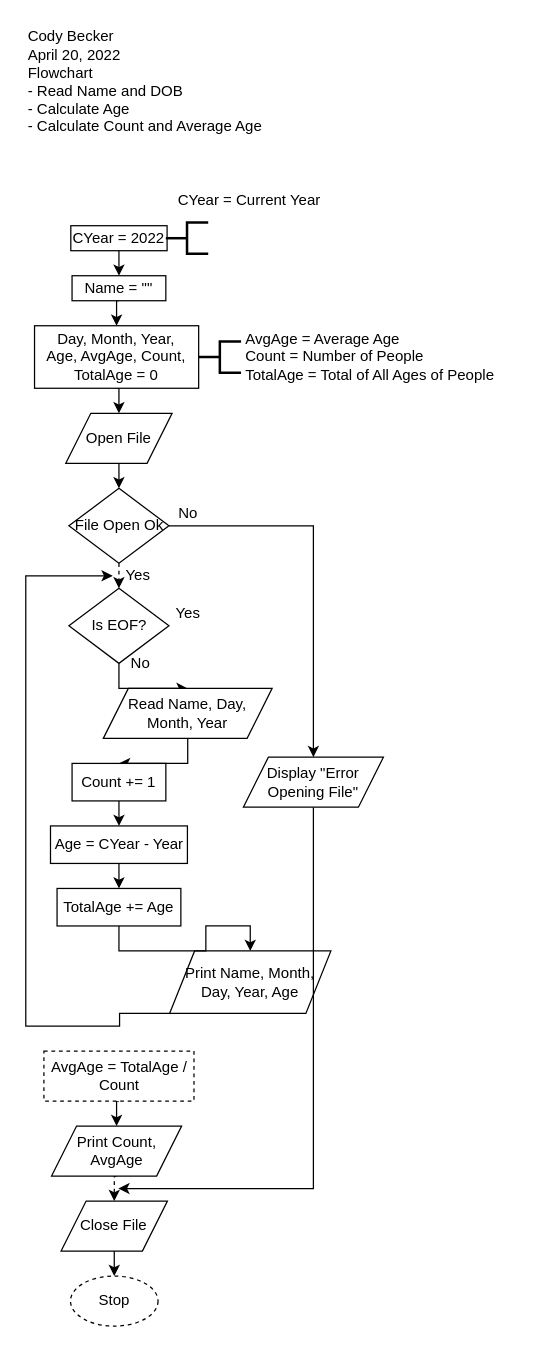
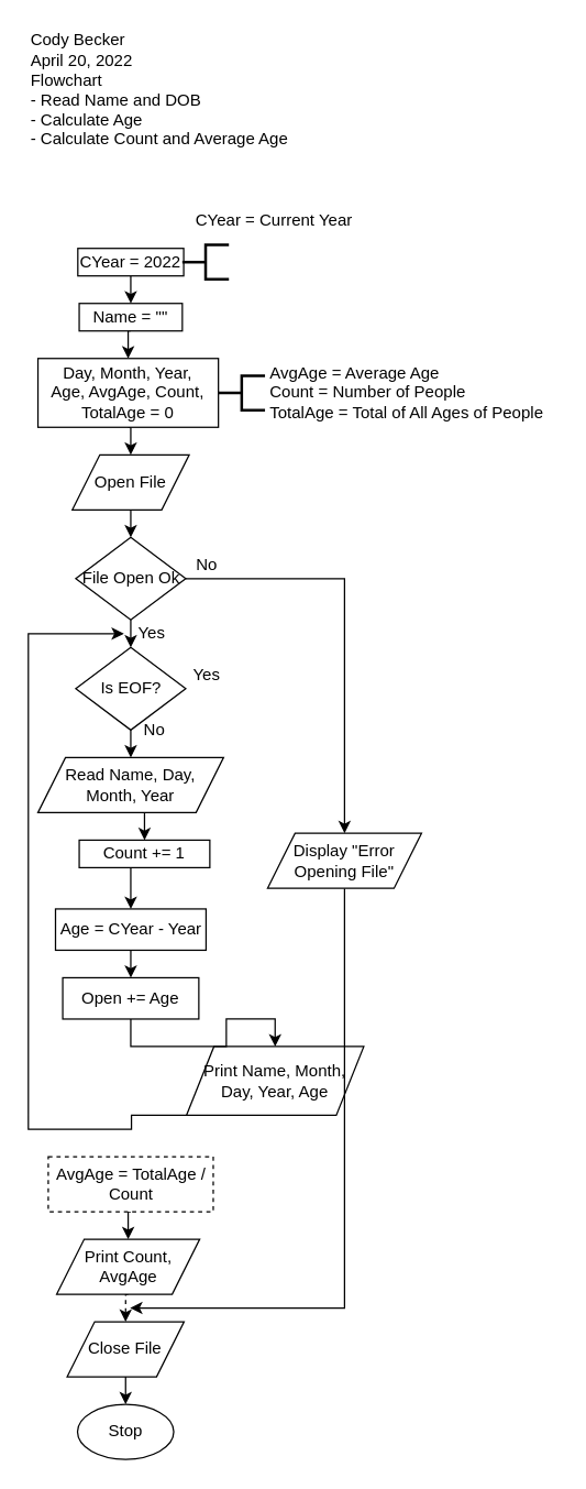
  <mxCell id="0" />
  <mxCell id="1" parent="0" />
  <mxCell id="2" style="edgeStyle=orthogonalEdgeStyle;rounded=0;orthogonalLoop=1;jettySize=auto;html=1;exitX=0.5;exitY=1;exitDx=0;exitDy=0;entryX=0.5;entryY=0;entryDx=0;entryDy=0;" edge="1" parent="1" source="3" target="6"><mxGeometry relative="1" as="geometry" /></mxCell>
  <mxCell id="3" value="Open File" style="shape=parallelogram;perimeter=parallelogramPerimeter;whiteSpace=wrap;html=1;fixedSize=1;" vertex="1" parent="1"><mxGeometry x="52" y="330" width="85" height="40" as="geometry" /></mxCell>
- <mxCell id="4" style="edgeStyle=orthogonalEdgeStyle;rounded=0;orthogonalLoop=1;jettySize=auto;html=1;exitX=0.5;exitY=1;exitDx=0;exitDy=0;entryX=0.5;entryY=0;entryDx=0;entryDy=0;dashed=1;" edge="1" parent="1" source="6" target="11"><mxGeometry relative="1" as="geometry" /></mxCell>
+ <mxCell id="4" style="edgeStyle=orthogonalEdgeStyle;rounded=0;orthogonalLoop=1;jettySize=auto;html=1;exitX=0.5;exitY=1;exitDx=0;exitDy=0;entryX=0.5;entryY=0;entryDx=0;entryDy=0;" edge="1" parent="1" source="6" target="11"><mxGeometry relative="1" as="geometry" /></mxCell>
  <mxCell id="5" style="edgeStyle=orthogonalEdgeStyle;rounded=0;orthogonalLoop=1;jettySize=auto;html=1;exitX=1;exitY=0.5;exitDx=0;exitDy=0;entryX=0.5;entryY=0;entryDx=0;entryDy=0;" edge="1" parent="1" source="6" target="33"><mxGeometry relative="1" as="geometry"><mxPoint x="229.5" y="420" as="targetPoint" /></mxGeometry></mxCell>
  <mxCell id="6" value="File Open Ok" style="rhombus;whiteSpace=wrap;html=1;" vertex="1" parent="1"><mxGeometry x="54.5" y="390" width="80" height="60" as="geometry" /></mxCell>
- <mxCell id="7" value="Stop" style="ellipse;whiteSpace=wrap;html=1;dashed=1;" vertex="1" parent="1"><mxGeometry x="55.76" y="1020" width="70" height="40" as="geometry" /></mxCell>
+ <mxCell id="7" value="Stop" style="ellipse;whiteSpace=wrap;html=1;" vertex="1" parent="1"><mxGeometry x="55.76" y="1020" width="70" height="40" as="geometry" /></mxCell>
  <mxCell id="8" value="No" style="text;html=1;strokeColor=none;fillColor=none;align=center;verticalAlign=middle;whiteSpace=wrap;rounded=0;" vertex="1" parent="1"><mxGeometry x="129.5" y="400" width="40" height="20" as="geometry" /></mxCell>
  <mxCell id="9" value="Yes" style="text;html=1;strokeColor=none;fillColor=none;align=center;verticalAlign=middle;whiteSpace=wrap;rounded=0;" vertex="1" parent="1"><mxGeometry x="89.5" y="450" width="40" height="20" as="geometry" /></mxCell>
  <mxCell id="10" style="edgeStyle=orthogonalEdgeStyle;rounded=0;orthogonalLoop=1;jettySize=auto;html=1;exitX=0.5;exitY=1;exitDx=0;exitDy=0;entryX=0.5;entryY=0;entryDx=0;entryDy=0;" edge="1" parent="1" source="11" target="19"><mxGeometry relative="1" as="geometry"><mxPoint x="94.5" y="570" as="targetPoint" /></mxGeometry></mxCell>
  <mxCell id="11" value="Is EOF?" style="rhombus;whiteSpace=wrap;html=1;" vertex="1" parent="1"><mxGeometry x="54.5" y="470" width="80" height="60" as="geometry" /></mxCell>
  <mxCell id="12" value="Yes" style="text;html=1;strokeColor=none;fillColor=none;align=center;verticalAlign=middle;whiteSpace=wrap;rounded=0;" vertex="1" parent="1"><mxGeometry x="129.5" y="480" width="40" height="20" as="geometry" /></mxCell>
  <mxCell id="13" value="No" style="text;html=1;strokeColor=none;fillColor=none;align=center;verticalAlign=middle;whiteSpace=wrap;rounded=0;" vertex="1" parent="1"><mxGeometry x="92" y="520" width="40" height="20" as="geometry" /></mxCell>
  <mxCell id="14" style="edgeStyle=orthogonalEdgeStyle;rounded=0;orthogonalLoop=1;jettySize=auto;html=1;exitX=0.5;exitY=1;exitDx=0;exitDy=0;entryX=0.5;entryY=0;entryDx=0;entryDy=0;" edge="1" parent="1" source="15" target="17"><mxGeometry relative="1" as="geometry" /></mxCell>
  <mxCell id="15" value="Name = &quot;&quot;" style="rounded=0;whiteSpace=wrap;html=1;" vertex="1" parent="1"><mxGeometry x="57" y="220" width="75" height="20" as="geometry" /></mxCell>
  <mxCell id="16" style="edgeStyle=orthogonalEdgeStyle;rounded=0;orthogonalLoop=1;jettySize=auto;html=1;exitX=0.5;exitY=1;exitDx=0;exitDy=0;entryX=0.5;entryY=0;entryDx=0;entryDy=0;" edge="1" parent="1" source="17" target="3"><mxGeometry relative="1" as="geometry" /></mxCell>
  <mxCell id="17" value="Day, Month, Year,&lt;br&gt;Age, AvgAge, Count, TotalAge = 0" style="rounded=0;whiteSpace=wrap;html=1;" vertex="1" parent="1"><mxGeometry x="27" y="260" width="131.25" height="50" as="geometry" /></mxCell>
  <mxCell id="18" style="edgeStyle=orthogonalEdgeStyle;rounded=0;orthogonalLoop=1;jettySize=auto;html=1;exitX=0.5;exitY=1;exitDx=0;exitDy=0;entryX=0.5;entryY=0;entryDx=0;entryDy=0;" edge="1" parent="1" source="19" target="21"><mxGeometry relative="1" as="geometry" /></mxCell>
- <mxCell id="19" value="Read Name, Day, Month, Year" style="shape=parallelogram;perimeter=parallelogramPerimeter;whiteSpace=wrap;html=1;fixedSize=1;" vertex="1" parent="1"><mxGeometry x="82" y="550" width="135" height="40" as="geometry" /></mxCell>
+ <mxCell id="19" value="Read Name, Day, Month, Year" style="shape=parallelogram;perimeter=parallelogramPerimeter;whiteSpace=wrap;html=1;fixedSize=1;" vertex="1" parent="1"><mxGeometry x="27" y="550" width="135" height="40" as="geometry" /></mxCell>
  <mxCell id="20" style="edgeStyle=orthogonalEdgeStyle;rounded=0;orthogonalLoop=1;jettySize=auto;html=1;exitX=0.5;exitY=1;exitDx=0;exitDy=0;entryX=0.5;entryY=0;entryDx=0;entryDy=0;" edge="1" parent="1" source="21" target="24"><mxGeometry relative="1" as="geometry" /></mxCell>
- <mxCell id="21" value="Count += 1" style="rounded=0;whiteSpace=wrap;html=1;" vertex="1" parent="1"><mxGeometry x="57.01" y="610" width="75" height="30" as="geometry" /></mxCell>
+ <mxCell id="21" value="Count += 1" style="rounded=0;whiteSpace=wrap;html=1;" vertex="1" parent="1"><mxGeometry x="57.01" y="610" width="95" height="20" as="geometry" /></mxCell>
  <mxCell id="22" style="edgeStyle=orthogonalEdgeStyle;rounded=0;orthogonalLoop=1;jettySize=auto;html=1;entryX=0;entryY=0.5;entryDx=0;entryDy=0;exitX=0.5;exitY=1;exitDx=0;exitDy=0;" edge="1" parent="1" source="27" target="9"><mxGeometry relative="1" as="geometry"><mxPoint x="74" y="460" as="targetPoint" /><mxPoint x="-36" y="770" as="sourcePoint" /><Array as="points"><mxPoint x="95" y="820" /><mxPoint x="20" y="820" /><mxPoint x="20" y="460" /></Array></mxGeometry></mxCell>
  <mxCell id="23" style="edgeStyle=orthogonalEdgeStyle;rounded=0;orthogonalLoop=1;jettySize=auto;html=1;exitX=0.5;exitY=1;exitDx=0;exitDy=0;entryX=0.5;entryY=0;entryDx=0;entryDy=0;" edge="1" parent="1" source="24" target="29"><mxGeometry relative="1" as="geometry" /></mxCell>
  <mxCell id="24" value="Age = CYear - Year" style="rounded=0;whiteSpace=wrap;html=1;" vertex="1" parent="1"><mxGeometry x="39.76" y="660" width="109.5" height="30" as="geometry" /></mxCell>
  <mxCell id="25" style="edgeStyle=orthogonalEdgeStyle;rounded=0;orthogonalLoop=1;jettySize=auto;html=1;exitX=0.5;exitY=1;exitDx=0;exitDy=0;entryX=0.5;entryY=0;entryDx=0;entryDy=0;" edge="1" parent="1" source="26" target="15"><mxGeometry relative="1" as="geometry" /></mxCell>
  <mxCell id="26" value="CYear = 2022" style="rounded=0;whiteSpace=wrap;html=1;" vertex="1" parent="1"><mxGeometry x="56" y="180" width="77" height="20" as="geometry" /></mxCell>
  <mxCell id="27" value="Print Name, Month, Day, Year, Age" style="shape=parallelogram;perimeter=parallelogramPerimeter;whiteSpace=wrap;html=1;fixedSize=1;" vertex="1" parent="1"><mxGeometry x="135" y="760" width="129" height="50" as="geometry" /></mxCell>
  <mxCell id="28" style="edgeStyle=orthogonalEdgeStyle;rounded=0;orthogonalLoop=1;jettySize=auto;html=1;exitX=0.5;exitY=1;exitDx=0;exitDy=0;entryX=0.5;entryY=0;entryDx=0;entryDy=0;" edge="1" parent="1" source="29" target="27"><mxGeometry relative="1" as="geometry" /></mxCell>
- <mxCell id="29" value="TotalAge += Age" style="rounded=0;whiteSpace=wrap;html=1;" vertex="1" parent="1"><mxGeometry x="45.01" y="710" width="99" height="30" as="geometry" /></mxCell>
+ <mxCell id="29" value="Open += Age" style="rounded=0;whiteSpace=wrap;html=1;" vertex="1" parent="1"><mxGeometry x="45.01" y="710" width="99" height="30" as="geometry" /></mxCell>
  <mxCell id="30" style="edgeStyle=orthogonalEdgeStyle;rounded=0;orthogonalLoop=1;jettySize=auto;html=1;exitX=0.5;exitY=1;exitDx=0;exitDy=0;entryX=0.5;entryY=0;entryDx=0;entryDy=0;" edge="1" parent="1" source="31" target="7"><mxGeometry relative="1" as="geometry" /></mxCell>
  <mxCell id="31" value="Close File" style="shape=parallelogram;perimeter=parallelogramPerimeter;whiteSpace=wrap;html=1;fixedSize=1;" vertex="1" parent="1"><mxGeometry x="48.26" y="960" width="85" height="40" as="geometry" /></mxCell>
  <mxCell id="32" style="edgeStyle=orthogonalEdgeStyle;rounded=0;orthogonalLoop=1;jettySize=auto;html=1;exitX=0.5;exitY=1;exitDx=0;exitDy=0;" edge="1" parent="1" source="33"><mxGeometry relative="1" as="geometry"><mxPoint x="94" y="950" as="targetPoint" /><Array as="points"><mxPoint x="250" y="950" /></Array></mxGeometry></mxCell>
  <mxCell id="33" value="Display &quot;Error Opening File&quot;" style="shape=parallelogram;perimeter=parallelogramPerimeter;whiteSpace=wrap;html=1;fixedSize=1;" vertex="1" parent="1"><mxGeometry x="194" y="605" width="112" height="40" as="geometry" /></mxCell>
  <mxCell id="34" style="edgeStyle=orthogonalEdgeStyle;rounded=0;orthogonalLoop=1;jettySize=auto;html=1;exitX=0.5;exitY=1;exitDx=0;exitDy=0;entryX=0.5;entryY=0;entryDx=0;entryDy=0;" edge="1" parent="1" source="35" target="37"><mxGeometry relative="1" as="geometry" /></mxCell>
  <mxCell id="35" value="AvgAge = TotalAge / Count" style="rounded=0;whiteSpace=wrap;html=1;dashed=1;" vertex="1" parent="1"><mxGeometry x="34.5" y="840" width="120" height="40" as="geometry" /></mxCell>
  <mxCell id="36" style="edgeStyle=orthogonalEdgeStyle;rounded=0;orthogonalLoop=1;jettySize=auto;html=1;exitX=0.5;exitY=1;exitDx=0;exitDy=0;entryX=0.5;entryY=0;entryDx=0;entryDy=0;dashed=1;" edge="1" parent="1" source="37" target="31"><mxGeometry relative="1" as="geometry" /></mxCell>
  <mxCell id="37" value="Print Count, &lt;br&gt;AvgAge" style="shape=parallelogram;perimeter=parallelogramPerimeter;whiteSpace=wrap;html=1;fixedSize=1;" vertex="1" parent="1"><mxGeometry x="40.63" y="900" width="104" height="40" as="geometry" /></mxCell>
  <mxCell id="38" value="" style="strokeWidth=2;html=1;shape=mxgraph.flowchart.annotation_2;align=left;labelPosition=right;pointerEvents=1;" vertex="1" parent="1"><mxGeometry x="132" y="177.5" width="33.89" height="25" as="geometry" /></mxCell>
  <mxCell id="39" value="CYear = Current Year" style="text;html=1;align=left;verticalAlign=middle;resizable=0;points=[];autosize=1;strokeColor=none;fillColor=none;" vertex="1" parent="1"><mxGeometry x="139.5" y="150" width="130" height="20" as="geometry" /></mxCell>
  <mxCell id="40" value="" style="strokeWidth=2;html=1;shape=mxgraph.flowchart.annotation_2;align=left;labelPosition=right;pointerEvents=1;" vertex="1" parent="1"><mxGeometry x="158.25" y="272.5" width="33.89" height="25" as="geometry" /></mxCell>
  <mxCell id="41" value="AvgAge = Average Age&lt;br&gt;Count = Number of People&lt;br&gt;TotalAge = Total of All Ages of People" style="text;html=1;align=left;verticalAlign=middle;resizable=0;points=[];autosize=1;strokeColor=none;fillColor=none;" vertex="1" parent="1"><mxGeometry x="194" y="260" width="210" height="50" as="geometry" /></mxCell>
  <mxCell id="42" value="Cody Becker&lt;br&gt;April 20, 2022&lt;br&gt;Flowchart &lt;br&gt;- Read Name and DOB&lt;br&gt;- Calculate Age&lt;br&gt;- Calculate Count and Average Age" style="text;html=1;align=left;verticalAlign=middle;resizable=0;points=[];autosize=1;strokeColor=none;fillColor=none;" vertex="1" parent="1"><mxGeometry x="20" y="20" width="200" height="90" as="geometry" /></mxCell>
